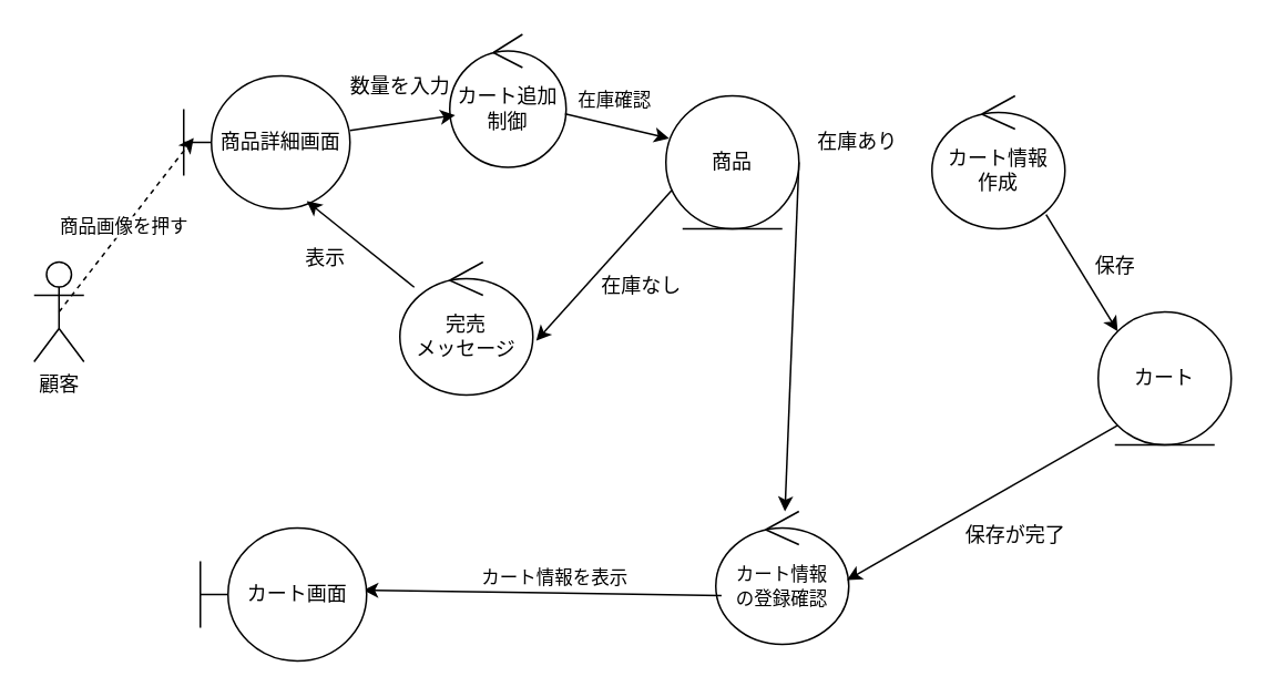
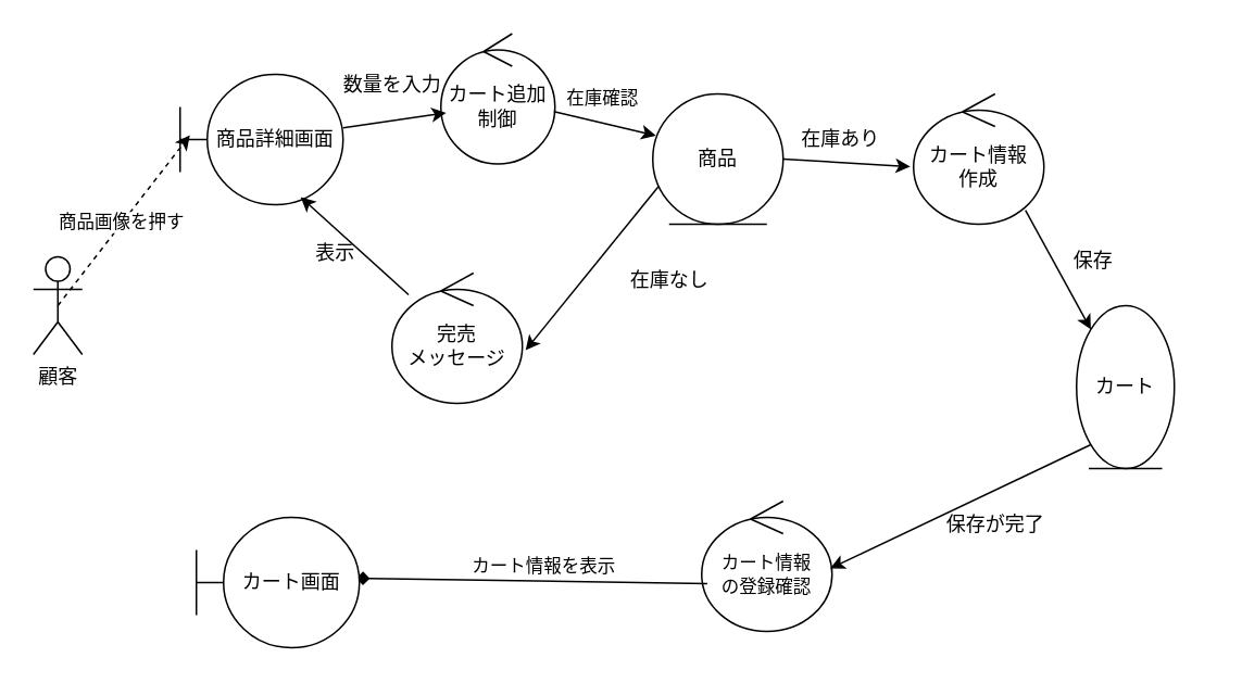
  <mxCell id="0" />
  <mxCell id="1" parent="0" />
  <mxCell id="2" value="顧客" style="shape=umlActor;verticalLabelPosition=bottom;verticalAlign=top;html=1;" parent="1" vertex="1"><mxGeometry x="20" y="157" width="30" height="60" as="geometry" /></mxCell>
  <mxCell id="3" value="商品詳細画面" style="shape=umlBoundary;whiteSpace=wrap;html=1;" parent="1" vertex="1"><mxGeometry x="110" y="45" width="100" height="80" as="geometry" /></mxCell>
  <mxCell id="4" value="カート追加&lt;div&gt;制御&lt;/div&gt;" style="ellipse;shape=umlControl;whiteSpace=wrap;html=1;" parent="1" vertex="1"><mxGeometry x="270" y="20" width="70" height="80" as="geometry" /></mxCell>
- <mxCell id="5" value="カート" style="ellipse;shape=umlEntity;whiteSpace=wrap;html=1;" parent="1" vertex="1"><mxGeometry x="660" y="187" width="80" height="80" as="geometry" /></mxCell>
+ <mxCell id="5" value="カート" style="ellipse;shape=umlEntity;whiteSpace=wrap;html=1;" parent="1" vertex="1"><mxGeometry x="660" y="187" width="60" height="100" as="geometry" /></mxCell>
  <mxCell id="6" value="&lt;span style=&quot;color: rgb(0, 0, 0); font-size: 11px; text-wrap-mode: nowrap; background-color: rgb(255, 255, 255);&quot;&gt;カート情報&lt;/span&gt;&lt;div&gt;&lt;span style=&quot;color: rgb(0, 0, 0); font-size: 11px; text-wrap-mode: nowrap; background-color: rgb(255, 255, 255);&quot;&gt;の登録確認&lt;/span&gt;&lt;/div&gt;" style="ellipse;shape=umlControl;whiteSpace=wrap;html=1;" parent="1" vertex="1"><mxGeometry x="430" y="307" width="80" height="80" as="geometry" /></mxCell>
  <mxCell id="7" value="" style="endArrow=classic;html=1;entryX=0;entryY=0;entryDx=0;entryDy=0;exitX=0.858;exitY=0.892;exitDx=0;exitDy=0;exitPerimeter=0;" parent="1" source="25" target="5" edge="1"><mxGeometry width="50" height="50" relative="1" as="geometry"><mxPoint x="620" y="167" as="sourcePoint" /><mxPoint x="480" y="155.64" as="targetPoint" /></mxGeometry></mxCell>
- <mxCell id="8" value="" style="endArrow=classic;html=1;exitX=1;exitY=0.5;exitDx=0;exitDy=0;" parent="1" source="19" target="6" edge="1"><mxGeometry width="50" height="50" relative="1" as="geometry"><mxPoint x="590" y="147" as="sourcePoint" /><mxPoint x="560" y="147" as="targetPoint" /></mxGeometry></mxCell>
+ <mxCell id="8" value="" style="endArrow=classic;html=1;exitX=1;exitY=0.5;exitDx=0;exitDy=0;entryX=-0.025;entryY=0.558;entryDx=0;entryDy=0;entryPerimeter=0;" parent="1" source="19" target="25" edge="1"><mxGeometry width="50" height="50" relative="1" as="geometry"><mxPoint x="590" y="147" as="sourcePoint" /><mxPoint x="560" y="147" as="targetPoint" /></mxGeometry></mxCell>
  <mxCell id="9" value="" style="endArrow=classic;html=1;exitX=0;exitY=1;exitDx=0;exitDy=0;entryX=0.986;entryY=0.517;entryDx=0;entryDy=0;entryPerimeter=0;" parent="1" source="5" target="6" edge="1"><mxGeometry width="50" height="50" relative="1" as="geometry"><mxPoint x="299" y="112" as="sourcePoint" /><mxPoint x="437" y="110" as="targetPoint" /></mxGeometry></mxCell>
- <mxCell id="10" value="" style="endArrow=classic;html=1;exitX=0.043;exitY=0.633;exitDx=0;exitDy=0;exitPerimeter=0;entryX=0.98;entryY=0.467;entryDx=0;entryDy=0;entryPerimeter=0;" parent="1" source="6" target="14" edge="1"><mxGeometry width="50" height="50" relative="1" as="geometry"><mxPoint x="309" y="122" as="sourcePoint" /><mxPoint x="447" y="120" as="targetPoint" /></mxGeometry></mxCell>
+ <mxCell id="10" value="" style="endArrow=diamond;html=1;exitX=0.043;exitY=0.633;exitDx=0;exitDy=0;exitPerimeter=0;entryX=0.98;entryY=0.467;entryDx=0;entryDy=0;entryPerimeter=0;" parent="1" source="6" target="14" edge="1"><mxGeometry width="50" height="50" relative="1" as="geometry"><mxPoint x="309" y="122" as="sourcePoint" /><mxPoint x="447" y="120" as="targetPoint" /></mxGeometry></mxCell>
  <mxCell id="11" value="カート情報を表示" style="edgeLabel;html=1;align=center;verticalAlign=middle;resizable=0;points=[];" vertex="1" connectable="0" parent="10"><mxGeometry x="-0.067" y="-2" relative="1" as="geometry"><mxPoint y="-8" as="offset" /></mxGeometry></mxCell>
  <mxCell id="12" value="" style="endArrow=classic;html=1;exitX=0.5;exitY=0.5;exitDx=0;exitDy=0;exitPerimeter=0;entryX=0.06;entryY=0.467;entryDx=0;entryDy=0;entryPerimeter=0;dashed=1;" parent="1" source="2" target="3" edge="1"><mxGeometry width="50" height="50" relative="1" as="geometry"><mxPoint x="319" y="132" as="sourcePoint" /><mxPoint x="457" y="130" as="targetPoint" /></mxGeometry></mxCell>
  <mxCell id="13" value="商品画像を押す" style="edgeLabel;html=1;align=center;verticalAlign=middle;resizable=0;points=[];" vertex="1" connectable="0" parent="12"><mxGeometry x="-0.036" y="1" relative="1" as="geometry"><mxPoint as="offset" /></mxGeometry></mxCell>
  <mxCell id="14" value="カート画面" style="shape=umlBoundary;whiteSpace=wrap;html=1;" parent="1" vertex="1"><mxGeometry x="120" y="317" width="100" height="80" as="geometry" /></mxCell>
- <mxCell id="15" value="完売&lt;div&gt;メッセージ&lt;/div&gt;" style="ellipse;shape=umlControl;whiteSpace=wrap;html=1;" parent="1" vertex="1"><mxGeometry x="240" y="157" width="80" height="80" as="geometry" /></mxCell>
+ <mxCell id="15" value="完売&lt;div&gt;メッセージ&lt;/div&gt;" style="ellipse;shape=umlControl;whiteSpace=wrap;html=1;" parent="1" vertex="1"><mxGeometry x="240" y="167" width="80" height="80" as="geometry" /></mxCell>
  <mxCell id="16" value="在庫あり" style="text;html=1;align=center;verticalAlign=middle;resizable=0;points=[];autosize=1;strokeColor=none;fillColor=none;" parent="1" vertex="1"><mxGeometry x="480" y="70" width="70" height="30" as="geometry" /></mxCell>
- <mxCell id="17" value="在庫なし" style="text;html=1;align=center;verticalAlign=middle;resizable=0;points=[];autosize=1;strokeColor=none;fillColor=none;" parent="1" vertex="1"><mxGeometry x="350" y="157" width="70" height="30" as="geometry" /></mxCell>
+ <mxCell id="17" value="在庫なし" style="text;html=1;align=center;verticalAlign=middle;resizable=0;points=[];autosize=1;strokeColor=none;fillColor=none;" parent="1" vertex="1"><mxGeometry x="375" y="157" width="70" height="30" as="geometry" /></mxCell>
  <mxCell id="18" value="&lt;div&gt;&lt;br&gt;&lt;/div&gt;&lt;div&gt;&lt;br&gt;&lt;/div&gt;" style="text;html=1;align=center;verticalAlign=middle;resizable=0;points=[];autosize=1;strokeColor=none;fillColor=none;" vertex="1" parent="1"><mxGeometry x="570" y="100" width="20" height="40" as="geometry" /></mxCell>
  <mxCell id="19" value="商品" style="ellipse;shape=umlEntity;whiteSpace=wrap;html=1;" vertex="1" parent="1"><mxGeometry x="400" y="57" width="80" height="80" as="geometry" /></mxCell>
  <mxCell id="20" style="edgeStyle=none;html=1;entryX=0.74;entryY=0.942;entryDx=0;entryDy=0;entryPerimeter=0;" edge="1" parent="1" source="15" target="3"><mxGeometry relative="1" as="geometry" /></mxCell>
  <mxCell id="21" style="edgeStyle=none;html=1;entryX=1.025;entryY=0.592;entryDx=0;entryDy=0;entryPerimeter=0;exitX=0.042;exitY=0.712;exitDx=0;exitDy=0;exitPerimeter=0;" edge="1" parent="1" source="19" target="15"><mxGeometry relative="1" as="geometry"><mxPoint x="266" y="197.5" as="sourcePoint" /><mxPoint x="325" y="176.5" as="targetPoint" /></mxGeometry></mxCell>
  <mxCell id="22" style="edgeStyle=none;html=1;entryX=0.047;entryY=0.608;entryDx=0;entryDy=0;entryPerimeter=0;" edge="1" parent="1" source="3" target="4"><mxGeometry relative="1" as="geometry" /></mxCell>
  <mxCell id="23" style="edgeStyle=none;html=1;entryX=0.025;entryY=0.321;entryDx=0;entryDy=0;entryPerimeter=0;" edge="1" parent="1" source="4" target="19"><mxGeometry relative="1" as="geometry" /></mxCell>
  <mxCell id="24" value="在庫確認" style="edgeLabel;html=1;align=center;verticalAlign=middle;resizable=0;points=[];" vertex="1" connectable="0" parent="23"><mxGeometry x="-0.012" y="2" relative="1" as="geometry"><mxPoint x="-2" y="-14" as="offset" /></mxGeometry></mxCell>
  <mxCell id="25" value="カート情報&lt;div&gt;作成&lt;/div&gt;" style="ellipse;shape=umlControl;whiteSpace=wrap;html=1;" vertex="1" parent="1"><mxGeometry x="560" y="57" width="80" height="80" as="geometry" /></mxCell>
- <mxCell id="26" value="表示" style="text;html=1;align=center;verticalAlign=middle;resizable=0;points=[];autosize=1;strokeColor=none;fillColor=none;" vertex="1" parent="1"><mxGeometry x="170" y="140" width="50" height="30" as="geometry" /></mxCell>
+ <mxCell id="26" value="表示" style="text;html=1;align=center;verticalAlign=middle;resizable=0;points=[];autosize=1;strokeColor=none;fillColor=none;" vertex="1" parent="1"><mxGeometry x="180" y="140" width="50" height="30" as="geometry" /></mxCell>
  <mxCell id="27" value="数量を入力" style="text;html=1;align=center;verticalAlign=middle;resizable=0;points=[];autosize=1;strokeColor=none;fillColor=none;" vertex="1" parent="1"><mxGeometry x="200" y="37" width="80" height="30" as="geometry" /></mxCell>
  <mxCell id="28" value="保存" style="text;html=1;align=center;verticalAlign=middle;resizable=0;points=[];autosize=1;strokeColor=none;fillColor=none;" vertex="1" parent="1"><mxGeometry x="645" y="145" width="50" height="30" as="geometry" /></mxCell>
  <mxCell id="29" value="保存が完了" style="text;html=1;align=center;verticalAlign=middle;resizable=0;points=[];autosize=1;strokeColor=none;fillColor=none;" vertex="1" parent="1"><mxGeometry x="570" y="307" width="80" height="30" as="geometry" /></mxCell>
